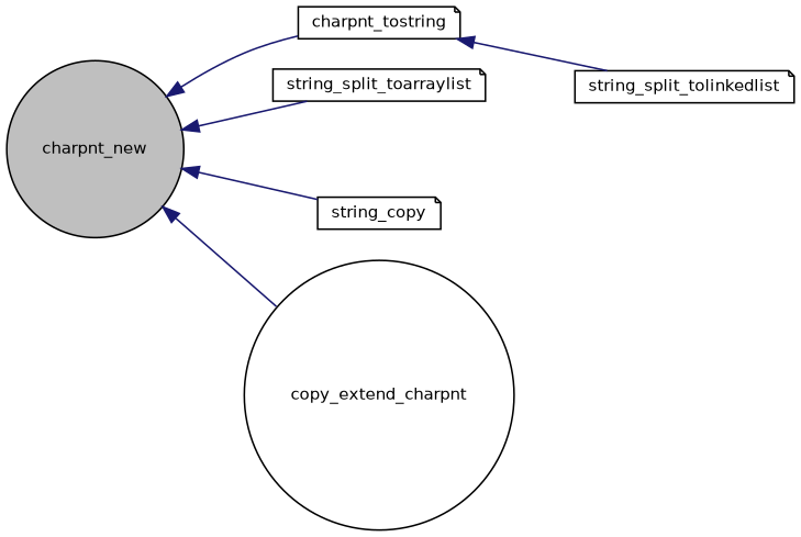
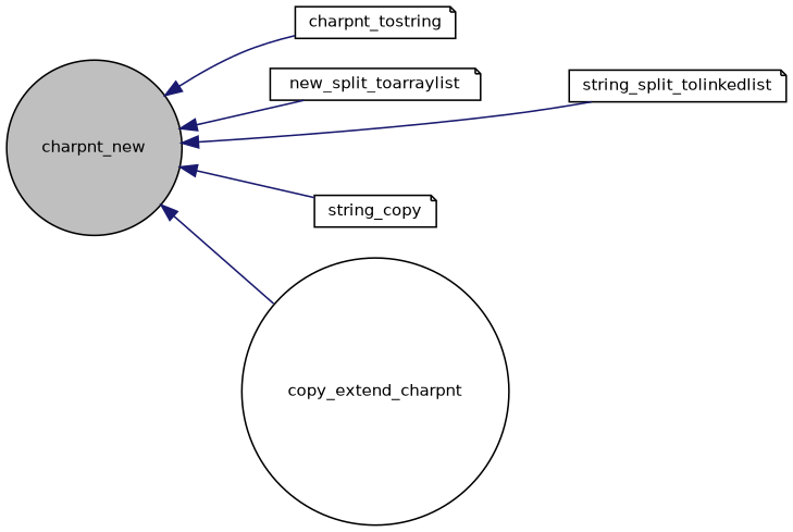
  digraph {
    rankdir=LR
    node [color=black fillcolor=white fontname=Helvetica fontsize=10 shape=note style=filled]
    edge [color=midnightblue dir=back fontname=Helvetica fontsize=10 labelfontname=Helvetica labelfontsize=10 style=solid]
    n1 [fillcolor=grey75 fontcolor=black height=0.2 label=charpnt_new shape=circle width=0.4]
    n2 [height=0.2 label=charpnt_tostring width=0.4]
-   n3 [height=0.2 label=string_split_toarraylist width=0.4]
+   n3 [height=0.2 label=new_split_toarraylist width=0.4]
    n4 [height=0.2 label=string_split_tolinkedlist width=0.4]
    n5 [height=0.2 label=string_copy width=0.4]
    n6 [height=0.2 label=copy_extend_charpnt shape=circle width=0.4]
    n1 -> n2
    n1 -> n3
-   n2 -> n4
+   n1 -> n4
    n1 -> n5
    n1 -> n6
  }
